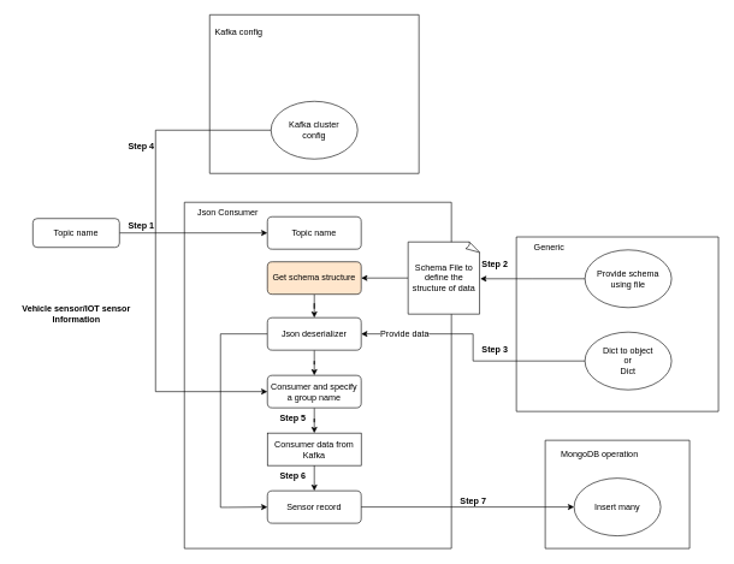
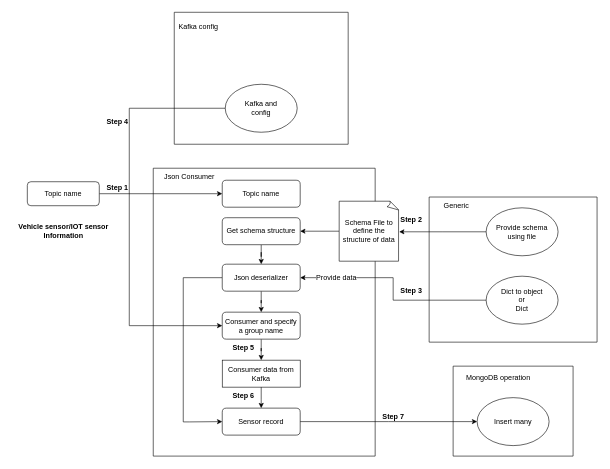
  <mxCell id="0" />
  <mxCell id="1" parent="0" />
  <mxCell id="2" value="" style="swimlane;startSize=0;fillColor=default;strokeColor=default;swimlaneLine=1;rounded=0;" parent="1" vertex="1"><mxGeometry x="255" y="280" width="370" height="480" as="geometry" /></mxCell>
  <mxCell id="3" value="Topic name" style="rounded=1;whiteSpace=wrap;html=1;" parent="2" vertex="1"><mxGeometry x="115" y="20" width="130" height="45" as="geometry" /></mxCell>
  <mxCell id="4" value="Json Consumer" style="text;html=1;align=center;verticalAlign=middle;resizable=0;points=[];autosize=1;strokeColor=none;fillColor=none;" parent="2" vertex="1"><mxGeometry x="5" width="110" height="30" as="geometry" /></mxCell>
  <mxCell id="5" value="" style="edgeStyle=orthogonalEdgeStyle;rounded=0;orthogonalLoop=1;jettySize=auto;html=1;entryX=0.5;entryY=0;entryDx=0;entryDy=0;" parent="2" source="6" target="9" edge="1"><mxGeometry relative="1" as="geometry" /></mxCell>
- <mxCell id="6" value="Get schema structure" style="rounded=1;whiteSpace=wrap;html=1;fillColor=#ffe6cc;" parent="2" vertex="1"><mxGeometry x="115" y="82.5" width="130" height="45" as="geometry" /></mxCell>
+ <mxCell id="6" value="Get schema structure" style="rounded=1;whiteSpace=wrap;html=1;" parent="2" vertex="1"><mxGeometry x="115" y="82.5" width="130" height="45" as="geometry" /></mxCell>
  <mxCell id="7" value="" style="edgeStyle=orthogonalEdgeStyle;rounded=0;orthogonalLoop=1;jettySize=auto;html=1;entryX=0.5;entryY=0;entryDx=0;entryDy=0;" parent="2" source="9" target="11" edge="1"><mxGeometry relative="1" as="geometry" /></mxCell>
  <mxCell id="8" style="edgeStyle=orthogonalEdgeStyle;rounded=0;orthogonalLoop=1;jettySize=auto;html=1;entryX=0;entryY=0.5;entryDx=0;entryDy=0;" edge="1" parent="2" source="9" target="13"><mxGeometry relative="1" as="geometry"><Array as="points"><mxPoint x="50" y="183" /><mxPoint x="50" y="423" /><mxPoint x="60" y="423" /></Array></mxGeometry></mxCell>
  <mxCell id="9" value="Json deserializer" style="rounded=1;whiteSpace=wrap;html=1;" parent="2" vertex="1"><mxGeometry x="115" y="160" width="130" height="45" as="geometry" /></mxCell>
  <mxCell id="10" value="" style="edgeStyle=orthogonalEdgeStyle;rounded=0;orthogonalLoop=1;jettySize=auto;html=1;" parent="2" source="11" target="12" edge="1"><mxGeometry relative="1" as="geometry" /></mxCell>
  <mxCell id="11" value="Consumer and specify a group name" style="rounded=1;whiteSpace=wrap;html=1;" parent="2" vertex="1"><mxGeometry x="115" y="240" width="130" height="45" as="geometry" /></mxCell>
  <mxCell id="12" value="Consumer data from Kafka" style="whiteSpace=wrap;html=1;rounded=0;" parent="2" vertex="1"><mxGeometry x="115" y="320" width="130" height="45" as="geometry" /></mxCell>
  <mxCell id="13" value="Sensor record" style="rounded=1;whiteSpace=wrap;html=1;" vertex="1" parent="2"><mxGeometry x="115" y="400" width="130" height="45" as="geometry" /></mxCell>
  <mxCell id="14" value="&lt;b&gt;Step 5&lt;br&gt;&lt;/b&gt;" style="text;html=1;align=center;verticalAlign=middle;resizable=0;points=[];autosize=1;strokeColor=none;fillColor=none;" vertex="1" parent="2"><mxGeometry x="120" y="285" width="60" height="30" as="geometry" /></mxCell>
  <mxCell id="15" value="&lt;b&gt;Step 6&lt;/b&gt;" style="text;html=1;align=center;verticalAlign=middle;resizable=0;points=[];autosize=1;strokeColor=none;fillColor=none;" vertex="1" parent="2"><mxGeometry x="120" y="365" width="60" height="30" as="geometry" /></mxCell>
  <mxCell id="16" value="" style="swimlane;startSize=0;" parent="1" vertex="1"><mxGeometry x="715" y="328" width="280" height="242" as="geometry" /></mxCell>
  <mxCell id="17" value="Provide schema using file" style="ellipse;whiteSpace=wrap;html=1;" parent="16" vertex="1"><mxGeometry x="95" y="18" width="120" height="80" as="geometry" /></mxCell>
  <mxCell id="18" value="Dict to object&lt;br&gt;or&lt;br&gt;Dict" style="ellipse;whiteSpace=wrap;html=1;" parent="16" vertex="1"><mxGeometry x="95" y="132" width="120" height="80" as="geometry" /></mxCell>
  <mxCell id="19" value="Generic" style="text;html=1;align=center;verticalAlign=middle;resizable=0;points=[];autosize=1;strokeColor=none;fillColor=none;" parent="16" vertex="1"><mxGeometry x="10" width="70" height="30" as="geometry" /></mxCell>
  <mxCell id="20" style="edgeStyle=orthogonalEdgeStyle;rounded=0;orthogonalLoop=1;jettySize=auto;html=1;exitX=1;exitY=0.5;exitDx=0;exitDy=0;" parent="1" source="21" target="3" edge="1"><mxGeometry relative="1" as="geometry" /></mxCell>
  <mxCell id="21" value="Topic name" style="rounded=1;whiteSpace=wrap;html=1;" parent="1" vertex="1"><mxGeometry x="45" y="302.5" width="120" height="40" as="geometry" /></mxCell>
- <mxCell id="22" value="&lt;b&gt;Vehicle sensor/IOT sensor&lt;br&gt;Information&lt;/b&gt;" style="text;html=1;align=center;verticalAlign=middle;resizable=0;points=[];autosize=1;strokeColor=none;fillColor=none;" parent="1" vertex="1"><mxGeometry x="20" y="415" width="170" height="40" as="geometry" /></mxCell>
+ <mxCell id="22" value="&lt;b&gt;Vehicle sensor/IOT sensor&lt;br&gt;Information&lt;/b&gt;" style="text;html=1;align=center;verticalAlign=middle;resizable=0;points=[];autosize=1;strokeColor=none;fillColor=none;" parent="1" vertex="1"><mxGeometry x="20" y="365" width="170" height="40" as="geometry" /></mxCell>
  <mxCell id="23" value="&lt;b&gt;Step 1&lt;/b&gt;" style="text;html=1;align=center;verticalAlign=middle;resizable=0;points=[];autosize=1;strokeColor=none;fillColor=none;" parent="1" vertex="1"><mxGeometry x="165" y="298" width="60" height="30" as="geometry" /></mxCell>
  <mxCell id="24" value="" style="swimlane;startSize=0;" parent="1" vertex="1"><mxGeometry x="290" y="20" width="290" height="220" as="geometry" /></mxCell>
- <mxCell id="25" value="Kafka cluster&lt;br&gt;config" style="ellipse;whiteSpace=wrap;html=1;" parent="24" vertex="1"><mxGeometry x="85" y="120" width="120" height="80" as="geometry" /></mxCell>
+ <mxCell id="25" value="Kafka and&lt;br&gt;config" style="ellipse;whiteSpace=wrap;html=1;" parent="24" vertex="1"><mxGeometry x="85" y="120" width="120" height="80" as="geometry" /></mxCell>
  <mxCell id="26" value="Kafka config" style="text;html=1;align=center;verticalAlign=middle;resizable=0;points=[];autosize=1;strokeColor=none;fillColor=none;" parent="24" vertex="1"><mxGeometry x="-5" y="10" width="90" height="30" as="geometry" /></mxCell>
  <mxCell id="27" style="edgeStyle=orthogonalEdgeStyle;rounded=0;orthogonalLoop=1;jettySize=auto;html=1;entryX=1;entryY=0.5;entryDx=0;entryDy=0;" parent="1" source="28" target="6" edge="1"><mxGeometry relative="1" as="geometry" /></mxCell>
  <mxCell id="28" value="Schema File to define the structure of data" style="whiteSpace=wrap;html=1;shape=mxgraph.basic.document" parent="1" vertex="1"><mxGeometry x="565" y="335" width="100" height="100" as="geometry" /></mxCell>
  <mxCell id="29" style="edgeStyle=orthogonalEdgeStyle;rounded=0;orthogonalLoop=1;jettySize=auto;html=1;entryX=1;entryY=0.5;entryDx=0;entryDy=0;entryPerimeter=0;" parent="1" source="17" edge="1"><mxGeometry relative="1" as="geometry"><mxPoint x="665" y="386" as="targetPoint" /></mxGeometry></mxCell>
  <mxCell id="30" value="&lt;b&gt;Step 2&lt;/b&gt;" style="text;html=1;align=center;verticalAlign=middle;resizable=0;points=[];autosize=1;strokeColor=none;fillColor=none;" parent="1" vertex="1"><mxGeometry x="655" y="350.5" width="60" height="30" as="geometry" /></mxCell>
  <mxCell id="31" style="edgeStyle=orthogonalEdgeStyle;rounded=0;orthogonalLoop=1;jettySize=auto;html=1;entryX=1;entryY=0.5;entryDx=0;entryDy=0;" parent="1" source="18" target="9" edge="1"><mxGeometry relative="1" as="geometry" /></mxCell>
  <mxCell id="32" value="&lt;font style=&quot;font-size: 12px;&quot;&gt;Provide data&lt;/font&gt;" style="edgeLabel;html=1;align=center;verticalAlign=middle;resizable=0;points=[];" parent="31" vertex="1" connectable="0"><mxGeometry x="0.431" relative="1" as="geometry"><mxPoint x="-39" as="offset" /></mxGeometry></mxCell>
  <mxCell id="33" value="&lt;b&gt;Step 3&lt;/b&gt;" style="text;html=1;align=center;verticalAlign=middle;resizable=0;points=[];autosize=1;strokeColor=none;fillColor=none;" parent="1" vertex="1"><mxGeometry x="655" y="470" width="60" height="30" as="geometry" /></mxCell>
  <mxCell id="34" style="edgeStyle=orthogonalEdgeStyle;rounded=0;orthogonalLoop=1;jettySize=auto;html=1;entryX=0;entryY=0.5;entryDx=0;entryDy=0;exitX=0;exitY=0.5;exitDx=0;exitDy=0;" parent="1" source="25" target="11" edge="1"><mxGeometry relative="1" as="geometry"><Array as="points"><mxPoint x="215" y="180" /><mxPoint x="215" y="543" /></Array></mxGeometry></mxCell>
  <mxCell id="35" value="&lt;b&gt;Step 4&lt;/b&gt;" style="text;html=1;align=center;verticalAlign=middle;resizable=0;points=[];autosize=1;strokeColor=none;fillColor=none;" parent="1" vertex="1"><mxGeometry x="165" y="188" width="60" height="30" as="geometry" /></mxCell>
  <mxCell id="36" style="edgeStyle=orthogonalEdgeStyle;rounded=0;orthogonalLoop=1;jettySize=auto;html=1;" parent="1" source="12" edge="1"><mxGeometry relative="1" as="geometry"><mxPoint x="435" y="680" as="targetPoint" /></mxGeometry></mxCell>
  <mxCell id="37" style="edgeStyle=orthogonalEdgeStyle;rounded=0;orthogonalLoop=1;jettySize=auto;html=1;entryX=0;entryY=0.5;entryDx=0;entryDy=0;" edge="1" parent="1" source="13"><mxGeometry relative="1" as="geometry"><mxPoint x="795" y="702.5" as="targetPoint" /></mxGeometry></mxCell>
  <mxCell id="38" value="&lt;b&gt;Step 7&lt;/b&gt;" style="text;html=1;align=center;verticalAlign=middle;resizable=0;points=[];autosize=1;strokeColor=none;fillColor=none;" vertex="1" parent="1"><mxGeometry x="625" y="680" width="60" height="30" as="geometry" /></mxCell>
  <mxCell id="39" value="" style="swimlane;startSize=0;" vertex="1" parent="1"><mxGeometry x="755" y="610" width="200" height="150" as="geometry" /></mxCell>
  <mxCell id="40" value="Insert many" style="ellipse;whiteSpace=wrap;html=1;" vertex="1" parent="39"><mxGeometry x="40" y="52.5" width="120" height="80" as="geometry" /></mxCell>
  <mxCell id="41" value="MongoDB operation" style="text;html=1;align=center;verticalAlign=middle;resizable=0;points=[];autosize=1;strokeColor=none;fillColor=none;" vertex="1" parent="39"><mxGeometry x="10" y="5" width="130" height="30" as="geometry" /></mxCell>
